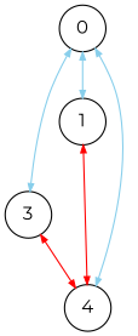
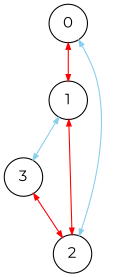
  digraph {
    fontname=Montserrat
    normalize=true
    node [fixedsize=true fontname=Montserrat shape=circle]
    edge [arrowsize=0.6 color=skyblue dir=both fontname=Montserrat]
    0 [width=0.5]
    1 [width=0.5]
    3 [width=0.5]
-   4 [width=0.5]
-   0 -> 1
-   0 -> 3
+   4 [width=0.5 label=2]
+   0 -> 1 [color=red]
+   1 -> 3
    0 -> 4
    1 -> 4 [color=red]
    3 -> 4 [color=red]
  }
